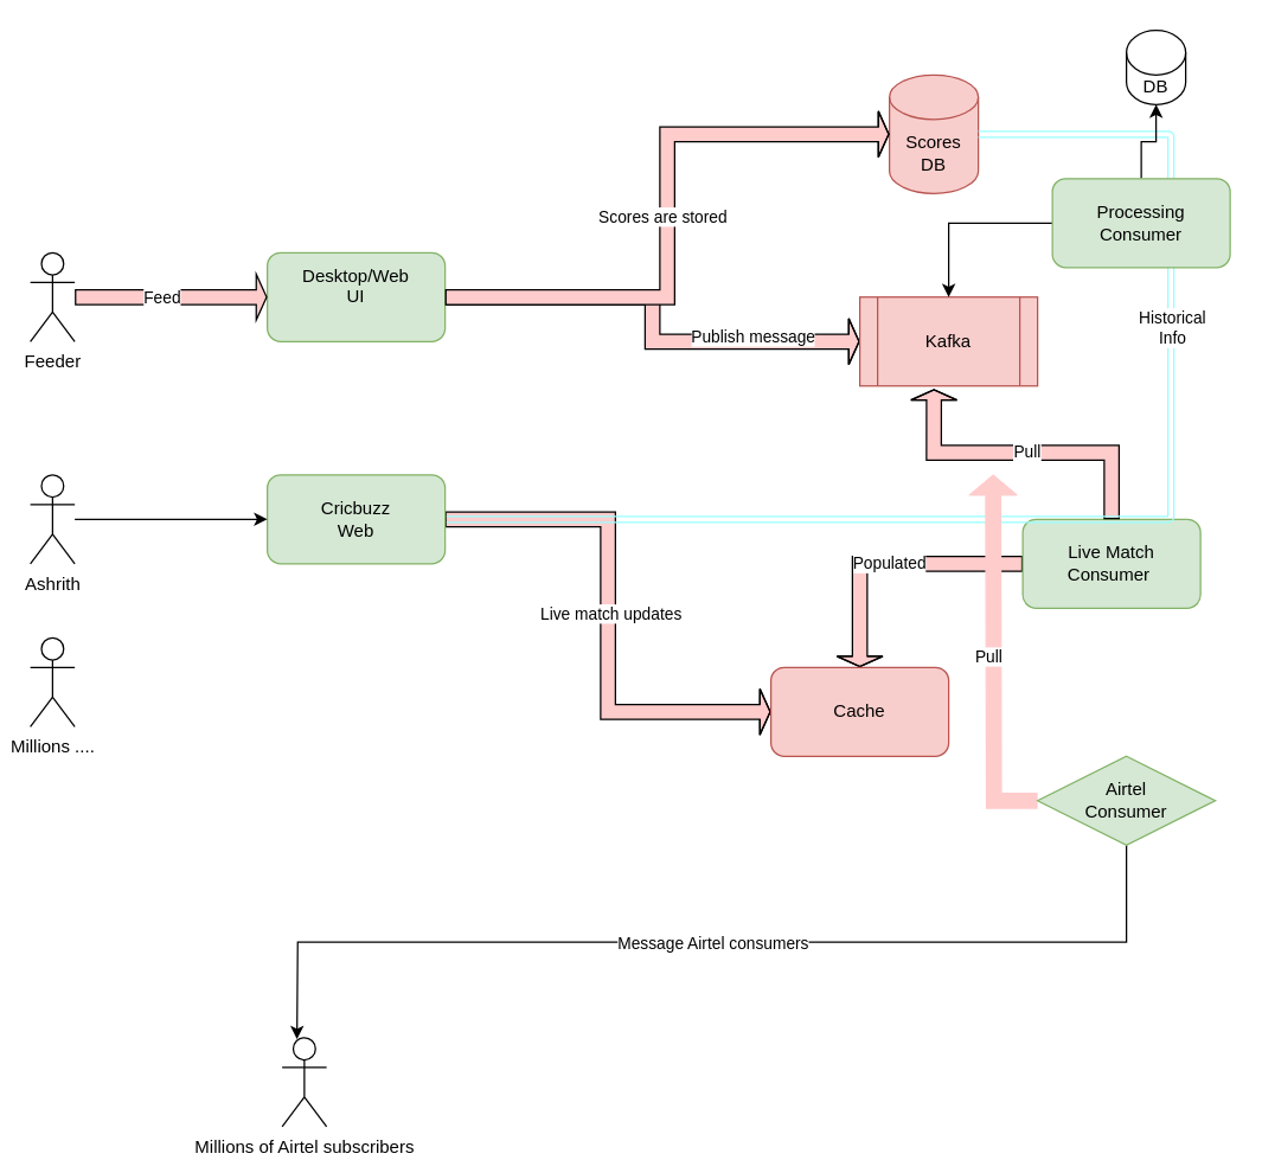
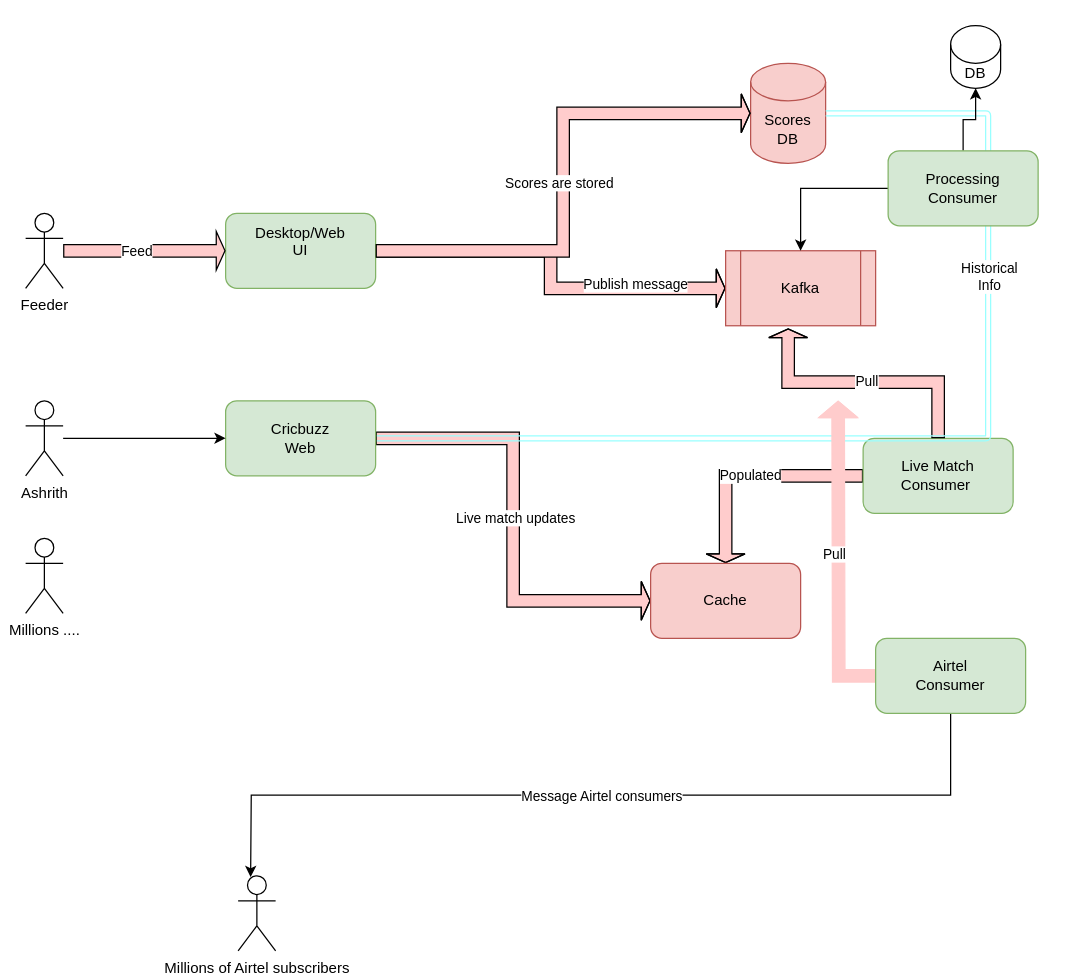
  <mxCell id="0" />
  <mxCell id="1" parent="0" />
  <mxCell id="2" style="edgeStyle=orthogonalEdgeStyle;rounded=0;orthogonalLoop=1;jettySize=auto;html=1;entryX=0;entryY=0.5;entryDx=0;entryDy=0;shape=flexArrow;strokeWidth=1;endSize=2;startSize=2;fillColor=#FFCCCC;" edge="1" parent="1" source="4" target="16"><mxGeometry relative="1" as="geometry" /></mxCell>
  <mxCell id="3" value="Publish message" style="edgeLabel;html=1;align=center;verticalAlign=middle;resizable=0;points=[];" vertex="1" connectable="0" parent="2"><mxGeometry x="0.529" y="4" relative="1" as="geometry"><mxPoint as="offset" /></mxGeometry></mxCell>
  <mxCell id="4" value="&lt;div&gt;Desktop/Web&lt;/div&gt;UI&lt;div&gt;&lt;br&gt;&lt;/div&gt;" style="rounded=1;whiteSpace=wrap;html=1;fillColor=#d5e8d4;strokeColor=#82b366;" vertex="1" parent="1"><mxGeometry x="180" y="170" width="120" height="60" as="geometry" /></mxCell>
  <mxCell id="5" style="edgeStyle=orthogonalEdgeStyle;rounded=0;orthogonalLoop=1;jettySize=auto;html=1;entryX=0;entryY=0.5;entryDx=0;entryDy=0;shape=flexArrow;strokeWidth=1;endSize=2;startSize=2;fillColor=#FFCCCC;" edge="1" parent="1" source="7" target="4"><mxGeometry relative="1" as="geometry" /></mxCell>
  <mxCell id="6" value="Feed" style="edgeLabel;html=1;align=center;verticalAlign=middle;resizable=0;points=[];" vertex="1" connectable="0" parent="5"><mxGeometry x="-0.108" relative="1" as="geometry"><mxPoint as="offset" /></mxGeometry></mxCell>
  <mxCell id="7" value="Feeder" style="shape=umlActor;verticalLabelPosition=bottom;verticalAlign=top;html=1;outlineConnect=0;" vertex="1" parent="1"><mxGeometry x="20" y="170" width="30" height="60" as="geometry" /></mxCell>
  <mxCell id="8" value="&lt;div&gt;Scores&lt;/div&gt;DB" style="shape=cylinder3;whiteSpace=wrap;html=1;boundedLbl=1;backgroundOutline=1;size=15;fillColor=#f8cecc;strokeColor=#b85450;" vertex="1" parent="1"><mxGeometry x="600" y="50" width="60" height="80" as="geometry" /></mxCell>
  <mxCell id="9" style="edgeStyle=orthogonalEdgeStyle;rounded=0;orthogonalLoop=1;jettySize=auto;html=1;entryX=0;entryY=0.5;entryDx=0;entryDy=0;entryPerimeter=0;shape=flexArrow;strokeWidth=1;endSize=2;startSize=2;fillColor=#FFCCCC;" edge="1" parent="1" source="4" target="8"><mxGeometry relative="1" as="geometry" /></mxCell>
  <mxCell id="10" value="Scores are stored" style="edgeLabel;html=1;align=center;verticalAlign=middle;resizable=0;points=[];" vertex="1" connectable="0" parent="9"><mxGeometry y="4" relative="1" as="geometry"><mxPoint as="offset" /></mxGeometry></mxCell>
  <mxCell id="11" style="edgeStyle=orthogonalEdgeStyle;rounded=0;orthogonalLoop=1;jettySize=auto;html=1;entryX=0;entryY=0.5;entryDx=0;entryDy=0;shape=flexArrow;strokeWidth=1;endSize=2;startSize=2;fillColor=#FFCCCC;" edge="1" parent="1" source="13" target="21"><mxGeometry relative="1" as="geometry" /></mxCell>
  <mxCell id="12" value="Live match updates" style="edgeLabel;html=1;align=center;verticalAlign=middle;resizable=0;points=[];" vertex="1" connectable="0" parent="11"><mxGeometry x="-0.011" y="1" relative="1" as="geometry"><mxPoint as="offset" /></mxGeometry></mxCell>
  <mxCell id="13" value="Cricbuzz&lt;div&gt;Web&lt;/div&gt;" style="rounded=1;whiteSpace=wrap;html=1;fillColor=#d5e8d4;strokeColor=#82b366;" vertex="1" parent="1"><mxGeometry x="180" y="320" width="120" height="60" as="geometry" /></mxCell>
  <mxCell id="14" style="edgeStyle=orthogonalEdgeStyle;rounded=0;orthogonalLoop=1;jettySize=auto;html=1;entryX=0;entryY=0.5;entryDx=0;entryDy=0;" edge="1" parent="1" source="15" target="13"><mxGeometry relative="1" as="geometry" /></mxCell>
  <mxCell id="15" value="Ashrith" style="shape=umlActor;verticalLabelPosition=bottom;verticalAlign=top;html=1;outlineConnect=0;" vertex="1" parent="1"><mxGeometry x="20" y="320" width="30" height="60" as="geometry" /></mxCell>
  <mxCell id="16" value="Kafka" style="shape=process;whiteSpace=wrap;html=1;backgroundOutline=1;fillColor=#f8cecc;strokeColor=#b85450;" vertex="1" parent="1"><mxGeometry x="580" y="200" width="120" height="60" as="geometry" /></mxCell>
  <mxCell id="17" value="Populated" style="edgeStyle=orthogonalEdgeStyle;rounded=0;orthogonalLoop=1;jettySize=auto;html=1;shape=flexArrow;strokeWidth=1;endSize=2;startSize=2;fillColor=#FFCCCC;" edge="1" parent="1" source="18" target="21"><mxGeometry relative="1" as="geometry"><mxPoint x="580" y="450" as="targetPoint" /></mxGeometry></mxCell>
  <mxCell id="18" value="Live Match Consumer&amp;nbsp;" style="rounded=1;whiteSpace=wrap;html=1;fillColor=#d5e8d4;strokeColor=#82b366;" vertex="1" parent="1"><mxGeometry x="690" y="350" width="120" height="60" as="geometry" /></mxCell>
  <mxCell id="19" style="edgeStyle=orthogonalEdgeStyle;rounded=0;orthogonalLoop=1;jettySize=auto;html=1;entryX=0.417;entryY=1.033;entryDx=0;entryDy=0;entryPerimeter=0;shape=flexArrow;strokeWidth=1;endSize=2;startSize=2;fillColor=#FFCCCC;" edge="1" parent="1" source="18" target="16"><mxGeometry relative="1" as="geometry" /></mxCell>
  <mxCell id="20" value="Pull" style="edgeLabel;html=1;align=center;verticalAlign=middle;resizable=0;points=[];" vertex="1" connectable="0" parent="19"><mxGeometry x="-0.012" y="-1" relative="1" as="geometry"><mxPoint as="offset" /></mxGeometry></mxCell>
  <mxCell id="21" value="Cache" style="rounded=1;whiteSpace=wrap;html=1;fillColor=#f8cecc;strokeColor=#b85450;" vertex="1" parent="1"><mxGeometry x="520" y="450" width="120" height="60" as="geometry" /></mxCell>
  <mxCell id="22" style="edgeStyle=orthogonalEdgeStyle;rounded=1;orthogonalLoop=1;jettySize=auto;html=1;entryX=1;entryY=0.5;entryDx=0;entryDy=0;entryPerimeter=0;shape=link;endSize=4;startSize=4;strokeColor=#99FFFF;targetPerimeterSpacing=1;sourcePerimeterSpacing=1;" edge="1" parent="1" source="13" target="8"><mxGeometry relative="1" as="geometry"><Array as="points"><mxPoint x="790" y="350" /><mxPoint x="790" y="90" /></Array></mxGeometry></mxCell>
  <mxCell id="23" value="Historical&lt;div&gt;Info&lt;/div&gt;" style="edgeLabel;html=1;align=center;verticalAlign=middle;resizable=0;points=[];" vertex="1" connectable="0" parent="22"><mxGeometry x="0.409" relative="1" as="geometry"><mxPoint as="offset" /></mxGeometry></mxCell>
  <mxCell id="24" value="Millions ...." style="shape=umlActor;verticalLabelPosition=bottom;verticalAlign=top;html=1;outlineConnect=0;" vertex="1" parent="1"><mxGeometry x="20" y="430" width="30" height="60" as="geometry" /></mxCell>
  <mxCell id="25" style="edgeStyle=orthogonalEdgeStyle;rounded=0;orthogonalLoop=1;jettySize=auto;html=1;shape=flexArrow;strokeColor=#FFCCCC;fillColor=#FFCCCC;endSize=4;startSize=4;" edge="1" parent="1" source="29"><mxGeometry relative="1" as="geometry"><mxPoint x="670" y="320" as="targetPoint" /></mxGeometry></mxCell>
  <mxCell id="26" value="Pull" style="edgeLabel;html=1;align=center;verticalAlign=middle;resizable=0;points=[];" vertex="1" connectable="0" parent="25"><mxGeometry x="0.022" y="4" relative="1" as="geometry"><mxPoint as="offset" /></mxGeometry></mxCell>
  <mxCell id="27" style="edgeStyle=orthogonalEdgeStyle;rounded=0;orthogonalLoop=1;jettySize=auto;html=1;exitX=0.5;exitY=1;exitDx=0;exitDy=0;" edge="1" parent="1" source="29"><mxGeometry relative="1" as="geometry"><mxPoint x="200" y="701" as="targetPoint" /><mxPoint x="690" y="620" as="sourcePoint" /></mxGeometry></mxCell>
  <mxCell id="28" value="Message Airtel consumers" style="edgeLabel;html=1;align=center;verticalAlign=middle;resizable=0;points=[];" vertex="1" connectable="0" parent="27"><mxGeometry x="-0.002" y="1" relative="1" as="geometry"><mxPoint as="offset" /></mxGeometry></mxCell>
- <mxCell id="29" value="Airtel&lt;div&gt;Consumer&lt;/div&gt;" style="rhombus;whiteSpace=wrap;html=1;fillColor=#d5e8d4;strokeColor=#82b366;" vertex="1" parent="1"><mxGeometry x="700" y="510" width="120" height="60" as="geometry" /></mxCell>
+ <mxCell id="29" value="Airtel&lt;div&gt;Consumer&lt;/div&gt;" style="rounded=1;whiteSpace=wrap;html=1;fillColor=#d5e8d4;strokeColor=#82b366;" vertex="1" parent="1"><mxGeometry x="700" y="510" width="120" height="60" as="geometry" /></mxCell>
  <mxCell id="30" value="Millions of Airtel subscribers" style="shape=umlActor;verticalLabelPosition=bottom;verticalAlign=top;html=1;outlineConnect=0;" vertex="1" parent="1"><mxGeometry x="190" y="700" width="30" height="60" as="geometry" /></mxCell>
  <mxCell id="31" style="edgeStyle=orthogonalEdgeStyle;rounded=0;orthogonalLoop=1;jettySize=auto;html=1;entryX=0.5;entryY=0;entryDx=0;entryDy=0;" edge="1" parent="1" source="33" target="16"><mxGeometry relative="1" as="geometry" /></mxCell>
  <mxCell id="32" style="edgeStyle=orthogonalEdgeStyle;rounded=0;orthogonalLoop=1;jettySize=auto;html=1;" edge="1" parent="1" source="33" target="34"><mxGeometry relative="1" as="geometry"><mxPoint x="770" y="70" as="targetPoint" /></mxGeometry></mxCell>
  <mxCell id="33" value="Processing&lt;div&gt;Consumer&lt;/div&gt;" style="rounded=1;whiteSpace=wrap;html=1;fillColor=#d5e8d4;strokeColor=#82b366;" vertex="1" parent="1"><mxGeometry x="710" y="120" width="120" height="60" as="geometry" /></mxCell>
  <mxCell id="34" value="DB" style="shape=cylinder3;whiteSpace=wrap;html=1;boundedLbl=1;backgroundOutline=1;size=15;" vertex="1" parent="1"><mxGeometry x="760" y="20" width="40" height="50" as="geometry" /></mxCell>
